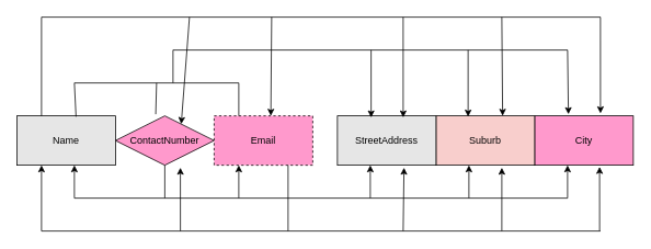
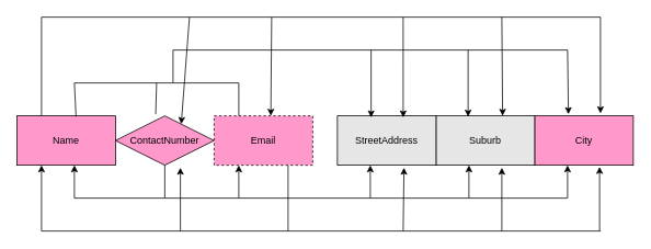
  <mxCell id="0" />
  <mxCell id="1" parent="0" />
- <mxCell id="2" value="Name" style="rounded=0;whiteSpace=wrap;html=1;fillColor=#e6e6e6;" parent="1" vertex="1"><mxGeometry x="20" y="140" width="120" height="60" as="geometry" /></mxCell>
+ <mxCell id="2" value="Name" style="rounded=0;whiteSpace=wrap;html=1;fillColor=#FF99CC;" parent="1" vertex="1"><mxGeometry x="20" y="140" width="120" height="60" as="geometry" /></mxCell>
  <mxCell id="3" value="ContactNumber" style="rhombus;whiteSpace=wrap;html=1;fillColor=#FF99CC;" parent="1" vertex="1"><mxGeometry x="140" y="140" width="120" height="60" as="geometry" /></mxCell>
  <mxCell id="4" value="City" style="rounded=0;whiteSpace=wrap;html=1;fillColor=#ff99cc;" parent="1" vertex="1"><mxGeometry x="650" y="140" width="120" height="60" as="geometry" /></mxCell>
  <mxCell id="5" value="Email" style="rounded=0;whiteSpace=wrap;html=1;fillColor=#FF99CC;dashed=1;" parent="1" vertex="1"><mxGeometry x="260" y="140" width="120" height="60" as="geometry" /></mxCell>
- <mxCell id="6" value="Suburb" style="rounded=0;whiteSpace=wrap;html=1;fillColor=#f8cecc;" parent="1" vertex="1"><mxGeometry x="530" y="140" width="120" height="60" as="geometry" /></mxCell>
+ <mxCell id="6" value="Suburb" style="rounded=0;whiteSpace=wrap;html=1;fillColor=#E6E6E6;" parent="1" vertex="1"><mxGeometry x="530" y="140" width="120" height="60" as="geometry" /></mxCell>
  <mxCell id="7" value="StreetAddress" style="rounded=0;whiteSpace=wrap;html=1;fillColor=#E6E6E6;" parent="1" vertex="1"><mxGeometry x="410" y="140" width="120" height="60" as="geometry" /></mxCell>
  <mxCell id="8" value="" style="endArrow=none;html=1;rounded=0;exitX=0.25;exitY=0;exitDx=0;exitDy=0;" parent="1" source="2" edge="1"><mxGeometry width="50" height="50" relative="1" as="geometry"><mxPoint x="470" y="150" as="sourcePoint" /><mxPoint x="50" y="20" as="targetPoint" /></mxGeometry></mxCell>
  <mxCell id="9" value="" style="endArrow=none;html=1;rounded=0;" parent="1" edge="1"><mxGeometry width="50" height="50" relative="1" as="geometry"><mxPoint x="90" y="100" as="sourcePoint" /><mxPoint x="290" y="100" as="targetPoint" /></mxGeometry></mxCell>
  <mxCell id="10" value="" style="endArrow=none;html=1;rounded=0;" parent="1" edge="1"><mxGeometry width="50" height="50" relative="1" as="geometry"><mxPoint x="210" y="60" as="sourcePoint" /><mxPoint x="690" y="60" as="targetPoint" /></mxGeometry></mxCell>
  <mxCell id="11" value="" style="endArrow=none;html=1;rounded=0;" parent="1" edge="1"><mxGeometry width="50" height="50" relative="1" as="geometry"><mxPoint x="50" y="20" as="sourcePoint" /><mxPoint x="730" y="20" as="targetPoint" /></mxGeometry></mxCell>
  <mxCell id="12" value="" style="endArrow=classic;html=1;rounded=0;entryX=0.667;entryY=-0.05;entryDx=0;entryDy=0;entryPerimeter=0;" parent="1" target="4" edge="1"><mxGeometry width="50" height="50" relative="1" as="geometry"><mxPoint x="730" y="20" as="sourcePoint" /><mxPoint x="520" y="100" as="targetPoint" /></mxGeometry></mxCell>
  <mxCell id="13" value="" style="endArrow=classic;html=1;rounded=0;entryX=0.342;entryY=-0.033;entryDx=0;entryDy=0;entryPerimeter=0;" parent="1" target="4" edge="1"><mxGeometry width="50" height="50" relative="1" as="geometry"><mxPoint x="690" y="60" as="sourcePoint" /><mxPoint x="520" y="100" as="targetPoint" /></mxGeometry></mxCell>
  <mxCell id="14" value="" style="endArrow=classic;html=1;rounded=0;entryX=0.675;entryY=0;entryDx=0;entryDy=0;entryPerimeter=0;" parent="1" target="6" edge="1"><mxGeometry width="50" height="50" relative="1" as="geometry"><mxPoint x="610" y="20" as="sourcePoint" /><mxPoint x="520" y="100" as="targetPoint" /></mxGeometry></mxCell>
  <mxCell id="15" value="" style="endArrow=classic;html=1;rounded=0;entryX=0.667;entryY=0.033;entryDx=0;entryDy=0;entryPerimeter=0;" parent="1" target="7" edge="1"><mxGeometry width="50" height="50" relative="1" as="geometry"><mxPoint x="490" y="20" as="sourcePoint" /><mxPoint x="520" y="100" as="targetPoint" /></mxGeometry></mxCell>
  <mxCell id="16" value="" style="endArrow=none;html=1;rounded=0;exitX=0.25;exitY=0;exitDx=0;exitDy=0;" parent="1" source="5" edge="1"><mxGeometry width="50" height="50" relative="1" as="geometry"><mxPoint x="470" y="150" as="sourcePoint" /><mxPoint x="290" y="100" as="targetPoint" /></mxGeometry></mxCell>
  <mxCell id="17" value="" style="endArrow=none;html=1;rounded=0;" parent="1" edge="1"><mxGeometry width="50" height="50" relative="1" as="geometry"><mxPoint x="210" y="100" as="sourcePoint" /><mxPoint x="210" y="60" as="targetPoint" /></mxGeometry></mxCell>
  <mxCell id="18" value="" style="endArrow=classic;html=1;rounded=0;entryX=0.75;entryY=0;entryDx=0;entryDy=0;" parent="1" target="3" edge="1"><mxGeometry width="50" height="50" relative="1" as="geometry"><mxPoint x="230" y="20" as="sourcePoint" /><mxPoint x="520" y="100" as="targetPoint" /></mxGeometry></mxCell>
  <mxCell id="19" value="" style="endArrow=classic;html=1;rounded=0;entryX=0.575;entryY=0;entryDx=0;entryDy=0;entryPerimeter=0;" parent="1" target="5" edge="1"><mxGeometry width="50" height="50" relative="1" as="geometry"><mxPoint x="330" y="20" as="sourcePoint" /><mxPoint x="520" y="100" as="targetPoint" /></mxGeometry></mxCell>
  <mxCell id="20" value="" style="endArrow=none;html=1;rounded=0;exitX=0.408;exitY=-0.033;exitDx=0;exitDy=0;exitPerimeter=0;" parent="1" source="3" edge="1"><mxGeometry width="50" height="50" relative="1" as="geometry"><mxPoint x="470" y="150" as="sourcePoint" /><mxPoint x="190" y="100" as="targetPoint" /></mxGeometry></mxCell>
  <mxCell id="21" value="" style="endArrow=classic;html=1;rounded=0;entryX=0.342;entryY=0.033;entryDx=0;entryDy=0;entryPerimeter=0;" parent="1" target="7" edge="1"><mxGeometry width="50" height="50" relative="1" as="geometry"><mxPoint x="451" y="60" as="sourcePoint" /><mxPoint x="520" y="100" as="targetPoint" /></mxGeometry></mxCell>
  <mxCell id="22" value="" style="endArrow=none;html=1;rounded=0;exitX=0.5;exitY=1;exitDx=0;exitDy=0;" parent="1" source="3" edge="1"><mxGeometry width="50" height="50" relative="1" as="geometry"><mxPoint x="470" y="150" as="sourcePoint" /><mxPoint x="200" y="240" as="targetPoint" /></mxGeometry></mxCell>
  <mxCell id="23" value="" style="endArrow=classic;html=1;rounded=0;" parent="1" edge="1"><mxGeometry width="50" height="50" relative="1" as="geometry"><mxPoint x="90" y="240" as="sourcePoint" /><mxPoint x="90" y="200" as="targetPoint" /></mxGeometry></mxCell>
  <mxCell id="24" value="" style="endArrow=none;html=1;rounded=0;" parent="1" edge="1"><mxGeometry width="50" height="50" relative="1" as="geometry"><mxPoint x="90" y="240" as="sourcePoint" /><mxPoint x="690" y="240" as="targetPoint" /></mxGeometry></mxCell>
  <mxCell id="25" value="" style="endArrow=classic;html=1;rounded=0;entryX=0.25;entryY=1;entryDx=0;entryDy=0;" parent="1" target="5" edge="1"><mxGeometry width="50" height="50" relative="1" as="geometry"><mxPoint x="290" y="240" as="sourcePoint" /><mxPoint x="520" y="100" as="targetPoint" /></mxGeometry></mxCell>
  <mxCell id="26" value="" style="endArrow=classic;html=1;rounded=0;" parent="1" edge="1"><mxGeometry width="50" height="50" relative="1" as="geometry"><mxPoint x="450" y="240" as="sourcePoint" /><mxPoint x="450" y="200" as="targetPoint" /></mxGeometry></mxCell>
  <mxCell id="27" value="" style="endArrow=classic;html=1;rounded=0;" parent="1" edge="1"><mxGeometry width="50" height="50" relative="1" as="geometry"><mxPoint x="570" y="240" as="sourcePoint" /><mxPoint x="570" y="200" as="targetPoint" /></mxGeometry></mxCell>
  <mxCell id="28" value="" style="endArrow=classic;html=1;rounded=0;" parent="1" edge="1"><mxGeometry width="50" height="50" relative="1" as="geometry"><mxPoint x="690" y="240" as="sourcePoint" /><mxPoint x="690" y="200" as="targetPoint" /></mxGeometry></mxCell>
  <mxCell id="29" value="" style="endArrow=none;html=1;rounded=0;entryX=0.75;entryY=1;entryDx=0;entryDy=0;" parent="1" target="5" edge="1"><mxGeometry width="50" height="50" relative="1" as="geometry"><mxPoint x="350" y="280" as="sourcePoint" /><mxPoint x="520" y="100" as="targetPoint" /></mxGeometry></mxCell>
  <mxCell id="30" value="" style="endArrow=none;html=1;rounded=0;" parent="1" edge="1"><mxGeometry width="50" height="50" relative="1" as="geometry"><mxPoint x="50" y="280" as="sourcePoint" /><mxPoint x="730" y="280" as="targetPoint" /></mxGeometry></mxCell>
  <mxCell id="31" value="" style="endArrow=classic;html=1;rounded=0;entryX=0.25;entryY=1;entryDx=0;entryDy=0;" parent="1" target="2" edge="1"><mxGeometry width="50" height="50" relative="1" as="geometry"><mxPoint x="50" y="280" as="sourcePoint" /><mxPoint x="520" y="100" as="targetPoint" /></mxGeometry></mxCell>
  <mxCell id="32" value="" style="endArrow=classic;html=1;rounded=0;entryX=0.658;entryY=1.05;entryDx=0;entryDy=0;entryPerimeter=0;" parent="1" target="3" edge="1"><mxGeometry width="50" height="50" relative="1" as="geometry"><mxPoint x="219" y="280" as="sourcePoint" /><mxPoint x="520" y="100" as="targetPoint" /></mxGeometry></mxCell>
  <mxCell id="33" value="" style="endArrow=classic;html=1;rounded=0;entryX=0.675;entryY=1.05;entryDx=0;entryDy=0;entryPerimeter=0;" parent="1" target="7" edge="1"><mxGeometry width="50" height="50" relative="1" as="geometry"><mxPoint x="490" y="280" as="sourcePoint" /><mxPoint x="520" y="100" as="targetPoint" /></mxGeometry></mxCell>
  <mxCell id="34" value="" style="endArrow=classic;html=1;rounded=0;entryX=0.667;entryY=1.05;entryDx=0;entryDy=0;entryPerimeter=0;" parent="1" target="6" edge="1"><mxGeometry width="50" height="50" relative="1" as="geometry"><mxPoint x="610" y="280" as="sourcePoint" /><mxPoint x="520" y="100" as="targetPoint" /></mxGeometry></mxCell>
  <mxCell id="35" value="" style="endArrow=classic;html=1;rounded=0;entryX=0.658;entryY=1.033;entryDx=0;entryDy=0;entryPerimeter=0;" parent="1" target="4" edge="1"><mxGeometry width="50" height="50" relative="1" as="geometry"><mxPoint x="729" y="280" as="sourcePoint" /><mxPoint x="520" y="100" as="targetPoint" /></mxGeometry></mxCell>
  <mxCell id="36" value="" style="endArrow=none;html=1;rounded=0;exitX=0.6;exitY=0.017;exitDx=0;exitDy=0;exitPerimeter=0;" edge="1" parent="1" source="2"><mxGeometry width="50" height="50" relative="1" as="geometry"><mxPoint x="690" y="250" as="sourcePoint" /><mxPoint x="90" y="100" as="targetPoint" /></mxGeometry></mxCell>
  <mxCell id="37" value="" style="endArrow=classic;html=1;rounded=0;entryX=0.325;entryY=0.017;entryDx=0;entryDy=0;entryPerimeter=0;" edge="1" parent="1" target="6"><mxGeometry width="50" height="50" relative="1" as="geometry"><mxPoint x="569" y="60" as="sourcePoint" /><mxPoint x="740" y="200" as="targetPoint" /></mxGeometry></mxCell>
